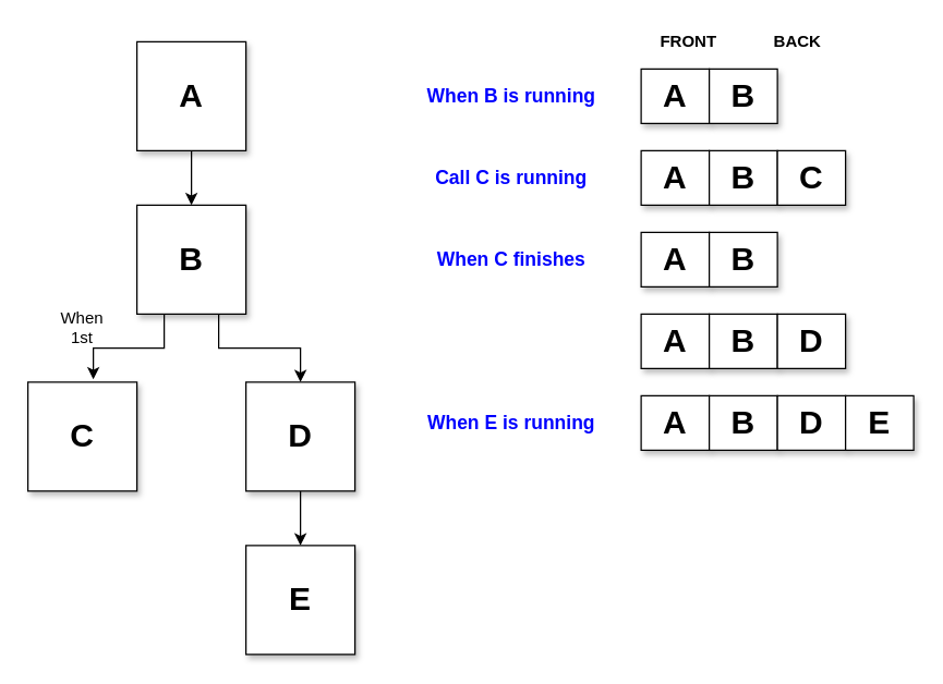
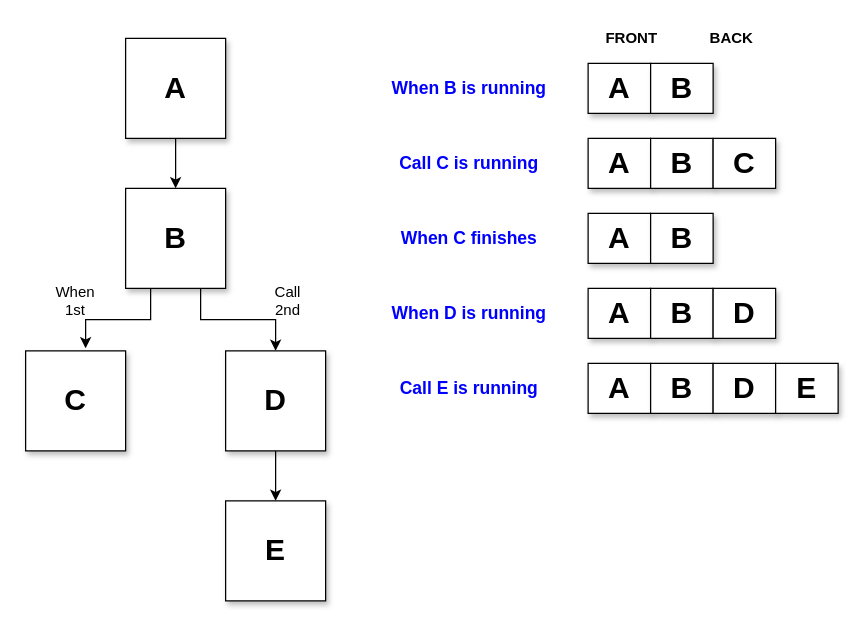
  <mxCell id="0" />
  <mxCell id="1" parent="0" />
  <mxCell id="2" style="edgeStyle=orthogonalEdgeStyle;rounded=0;orthogonalLoop=1;jettySize=auto;html=1;exitX=0.5;exitY=1;exitDx=0;exitDy=0;entryX=0.5;entryY=0;entryDx=0;entryDy=0;" edge="1" parent="1" source="3" target="6"><mxGeometry relative="1" as="geometry" /></mxCell>
  <mxCell id="3" value="&lt;font style=&quot;font-size: 24px&quot;&gt;&lt;b&gt;A&lt;/b&gt;&lt;/font&gt;" style="whiteSpace=wrap;html=1;aspect=fixed;shadow=1;fillColor=#FFFFFF;" vertex="1" parent="1"><mxGeometry x="100" y="30" width="80" height="80" as="geometry" /></mxCell>
  <mxCell id="4" style="edgeStyle=orthogonalEdgeStyle;rounded=0;orthogonalLoop=1;jettySize=auto;html=1;exitX=0.25;exitY=1;exitDx=0;exitDy=0;entryX=0.6;entryY=-0.025;entryDx=0;entryDy=0;entryPerimeter=0;" edge="1" parent="1" source="6" target="9"><mxGeometry relative="1" as="geometry" /></mxCell>
  <mxCell id="5" style="edgeStyle=orthogonalEdgeStyle;rounded=0;orthogonalLoop=1;jettySize=auto;html=1;exitX=0.75;exitY=1;exitDx=0;exitDy=0;entryX=0.5;entryY=0;entryDx=0;entryDy=0;" edge="1" parent="1" source="6" target="8"><mxGeometry relative="1" as="geometry" /></mxCell>
  <mxCell id="6" value="&lt;font style=&quot;font-size: 24px&quot;&gt;&lt;b&gt;B&lt;/b&gt;&lt;/font&gt;" style="whiteSpace=wrap;html=1;aspect=fixed;shadow=1;fillColor=#FFFFFF;" vertex="1" parent="1"><mxGeometry x="100" y="150" width="80" height="80" as="geometry" /></mxCell>
  <mxCell id="7" style="edgeStyle=orthogonalEdgeStyle;rounded=0;orthogonalLoop=1;jettySize=auto;html=1;exitX=0.5;exitY=1;exitDx=0;exitDy=0;entryX=0.5;entryY=0;entryDx=0;entryDy=0;" edge="1" parent="1" source="8" target="10"><mxGeometry relative="1" as="geometry" /></mxCell>
  <mxCell id="8" value="&lt;span style=&quot;font-size: 24px&quot;&gt;&lt;b&gt;D&lt;/b&gt;&lt;/span&gt;" style="whiteSpace=wrap;html=1;aspect=fixed;shadow=1;fillColor=#FFFFFF;" vertex="1" parent="1"><mxGeometry x="180" y="280" width="80" height="80" as="geometry" /></mxCell>
  <mxCell id="9" value="&lt;font style=&quot;font-size: 24px&quot;&gt;&lt;b&gt;C&lt;/b&gt;&lt;/font&gt;" style="whiteSpace=wrap;html=1;aspect=fixed;shadow=1;fillColor=#FFFFFF;" vertex="1" parent="1"><mxGeometry x="20" y="280" width="80" height="80" as="geometry" /></mxCell>
  <mxCell id="10" value="&lt;font style=&quot;font-size: 24px&quot;&gt;&lt;b&gt;E&lt;/b&gt;&lt;/font&gt;" style="whiteSpace=wrap;html=1;aspect=fixed;shadow=1;fillColor=#FFFFFF;" vertex="1" parent="1"><mxGeometry x="180" y="400" width="80" height="80" as="geometry" /></mxCell>
  <mxCell id="11" value="When 1st" style="text;html=1;strokeColor=none;fillColor=none;align=center;verticalAlign=middle;whiteSpace=wrap;rounded=0;shadow=1;" vertex="1" parent="1"><mxGeometry x="40" y="230" width="40" height="20" as="geometry" /></mxCell>
+ <mxCell id="12" value="Call 2nd" style="text;html=1;strokeColor=none;fillColor=none;align=center;verticalAlign=middle;whiteSpace=wrap;rounded=0;shadow=1;" vertex="1" parent="1"><mxGeometry x="210" y="230" width="40" height="20" as="geometry" /></mxCell>
  <mxCell id="13" value="&lt;font style=&quot;font-size: 24px&quot;&gt;&lt;b&gt;A&lt;/b&gt;&lt;/font&gt;" style="rounded=0;whiteSpace=wrap;html=1;shadow=1;fillColor=#FFFFFF;" vertex="1" parent="1"><mxGeometry x="470" y="50" width="50" height="40" as="geometry" /></mxCell>
  <mxCell id="14" value="FRONT" style="text;html=1;strokeColor=none;fillColor=none;align=center;verticalAlign=middle;whiteSpace=wrap;rounded=0;fontColor=#000000;fontStyle=1" vertex="1" parent="1"><mxGeometry x="485" y="20" width="40" height="20" as="geometry" /></mxCell>
  <mxCell id="15" value="BACK" style="text;html=1;strokeColor=none;fillColor=none;align=center;verticalAlign=middle;whiteSpace=wrap;rounded=0;fontColor=#000000;fontStyle=1" vertex="1" parent="1"><mxGeometry x="565" y="20" width="40" height="20" as="geometry" /></mxCell>
  <mxCell id="16" value="&lt;font style=&quot;font-size: 24px&quot;&gt;&lt;b&gt;B&lt;/b&gt;&lt;/font&gt;" style="rounded=0;whiteSpace=wrap;html=1;shadow=1;fillColor=#FFFFFF;" vertex="1" parent="1"><mxGeometry x="520" y="50" width="50" height="40" as="geometry" /></mxCell>
  <mxCell id="17" value="&lt;font style=&quot;font-size: 24px&quot;&gt;&lt;b&gt;A&lt;/b&gt;&lt;/font&gt;" style="rounded=0;whiteSpace=wrap;html=1;shadow=1;fillColor=#FFFFFF;" vertex="1" parent="1"><mxGeometry x="470" y="110" width="50" height="40" as="geometry" /></mxCell>
  <mxCell id="18" value="&lt;font style=&quot;font-size: 24px&quot;&gt;&lt;b&gt;B&lt;/b&gt;&lt;/font&gt;" style="rounded=0;whiteSpace=wrap;html=1;shadow=1;fillColor=#FFFFFF;" vertex="1" parent="1"><mxGeometry x="520" y="110" width="50" height="40" as="geometry" /></mxCell>
  <mxCell id="19" value="&lt;font style=&quot;font-size: 24px&quot;&gt;&lt;b&gt;C&lt;/b&gt;&lt;/font&gt;" style="rounded=0;whiteSpace=wrap;html=1;shadow=1;fillColor=#FFFFFF;" vertex="1" parent="1"><mxGeometry x="570" y="110" width="50" height="40" as="geometry" /></mxCell>
  <mxCell id="20" value="&lt;font style=&quot;font-size: 24px&quot;&gt;&lt;b&gt;A&lt;/b&gt;&lt;/font&gt;" style="rounded=0;whiteSpace=wrap;html=1;shadow=1;fillColor=#FFFFFF;" vertex="1" parent="1"><mxGeometry x="470" y="170" width="50" height="40" as="geometry" /></mxCell>
  <mxCell id="21" value="&lt;font style=&quot;font-size: 24px&quot;&gt;&lt;b&gt;B&lt;/b&gt;&lt;/font&gt;" style="rounded=0;whiteSpace=wrap;html=1;shadow=1;fillColor=#FFFFFF;" vertex="1" parent="1"><mxGeometry x="520" y="170" width="50" height="40" as="geometry" /></mxCell>
  <mxCell id="22" value="&lt;font style=&quot;font-size: 24px&quot;&gt;&lt;b&gt;A&lt;/b&gt;&lt;/font&gt;" style="rounded=0;whiteSpace=wrap;html=1;shadow=1;fillColor=#FFFFFF;" vertex="1" parent="1"><mxGeometry x="470" y="230" width="50" height="40" as="geometry" /></mxCell>
  <mxCell id="23" value="&lt;font style=&quot;font-size: 24px&quot;&gt;&lt;b&gt;B&lt;/b&gt;&lt;/font&gt;" style="rounded=0;whiteSpace=wrap;html=1;shadow=1;fillColor=#FFFFFF;" vertex="1" parent="1"><mxGeometry x="520" y="230" width="50" height="40" as="geometry" /></mxCell>
  <mxCell id="24" value="&lt;font style=&quot;font-size: 24px&quot;&gt;&lt;b&gt;D&lt;/b&gt;&lt;/font&gt;" style="rounded=0;whiteSpace=wrap;html=1;shadow=1;fillColor=#FFFFFF;" vertex="1" parent="1"><mxGeometry x="570" y="230" width="50" height="40" as="geometry" /></mxCell>
  <mxCell id="25" value="&lt;font style=&quot;font-size: 24px&quot;&gt;&lt;b&gt;A&lt;/b&gt;&lt;/font&gt;" style="rounded=0;whiteSpace=wrap;html=1;shadow=1;fillColor=#FFFFFF;" vertex="1" parent="1"><mxGeometry x="470" y="290" width="50" height="40" as="geometry" /></mxCell>
  <mxCell id="26" value="&lt;font style=&quot;font-size: 24px&quot;&gt;&lt;b&gt;B&lt;/b&gt;&lt;/font&gt;" style="rounded=0;whiteSpace=wrap;html=1;shadow=1;fillColor=#FFFFFF;" vertex="1" parent="1"><mxGeometry x="520" y="290" width="50" height="40" as="geometry" /></mxCell>
  <mxCell id="27" value="&lt;font style=&quot;font-size: 24px&quot;&gt;&lt;b&gt;D&lt;/b&gt;&lt;/font&gt;" style="rounded=0;whiteSpace=wrap;html=1;shadow=1;fillColor=#FFFFFF;" vertex="1" parent="1"><mxGeometry x="570" y="290" width="50" height="40" as="geometry" /></mxCell>
  <mxCell id="28" value="&lt;font style=&quot;font-size: 24px&quot;&gt;&lt;b&gt;E&lt;/b&gt;&lt;/font&gt;" style="rounded=0;whiteSpace=wrap;html=1;shadow=1;fillColor=#FFFFFF;" vertex="1" parent="1"><mxGeometry x="620" y="290" width="50" height="40" as="geometry" /></mxCell>
  <mxCell id="29" value="When B is running" style="text;html=1;strokeColor=none;fillColor=none;align=center;verticalAlign=middle;whiteSpace=wrap;rounded=0;fontColor=#0000FF;fontStyle=1;fontSize=14;" vertex="1" parent="1"><mxGeometry x="310" y="60" width="130" height="20" as="geometry" /></mxCell>
  <mxCell id="30" value="Call C is running" style="text;html=1;strokeColor=none;fillColor=none;align=center;verticalAlign=middle;whiteSpace=wrap;rounded=0;fontColor=#0000FF;fontStyle=1;fontSize=14;" vertex="1" parent="1"><mxGeometry x="310" y="120" width="130" height="20" as="geometry" /></mxCell>
  <mxCell id="31" value="When C finishes" style="text;html=1;strokeColor=none;fillColor=none;align=center;verticalAlign=middle;whiteSpace=wrap;rounded=0;fontColor=#0000FF;fontStyle=1;fontSize=14;" vertex="1" parent="1"><mxGeometry x="310" y="180" width="130" height="20" as="geometry" /></mxCell>
- <mxCell id="33" value="When E is running" style="text;html=1;strokeColor=none;fillColor=none;align=center;verticalAlign=middle;whiteSpace=wrap;rounded=0;fontColor=#0000FF;fontStyle=1;fontSize=14;" vertex="1" parent="1"><mxGeometry x="310" y="300" width="130" height="20" as="geometry" /></mxCell>
+ <mxCell id="32" value="When D is running" style="text;html=1;strokeColor=none;fillColor=none;align=center;verticalAlign=middle;whiteSpace=wrap;rounded=0;fontColor=#0000FF;fontStyle=1;fontSize=14;" vertex="1" parent="1"><mxGeometry x="310" y="240" width="130" height="20" as="geometry" /></mxCell>
+ <mxCell id="33" value="Call E is running" style="text;html=1;strokeColor=none;fillColor=none;align=center;verticalAlign=middle;whiteSpace=wrap;rounded=0;fontColor=#0000FF;fontStyle=1;fontSize=14;" vertex="1" parent="1"><mxGeometry x="310" y="300" width="130" height="20" as="geometry" /></mxCell>
